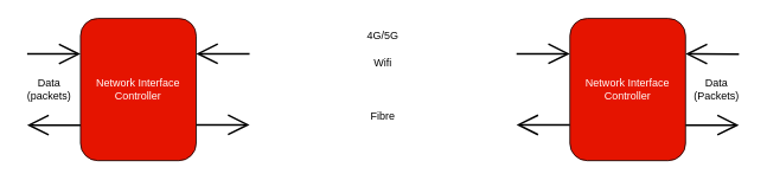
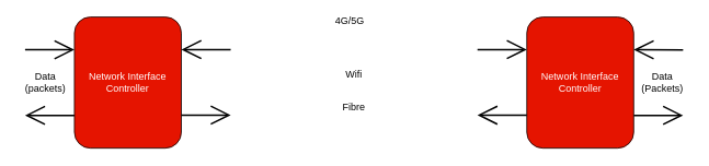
  <mxCell id="0" />
  <mxCell id="1" parent="0" />
  <mxCell id="2" value="Network Interface Controller" style="rounded=1;whiteSpace=wrap;html=1;fillColor=#e51400;fontColor=#ffffff;strokeColor=#000000;" vertex="1" parent="1"><mxGeometry x="90" y="20" width="130" height="160" as="geometry" /></mxCell>
  <mxCell id="3" value="Network Interface Controller" style="rounded=1;whiteSpace=wrap;html=1;fillColor=#e51400;fontColor=#ffffff;strokeColor=#000000;" vertex="1" parent="1"><mxGeometry x="640" y="20" width="130" height="160" as="geometry" /></mxCell>
  <mxCell id="4" style="edgeStyle=none;html=1;endArrow=open;endFill=0;entryX=0;entryY=0.25;entryDx=0;entryDy=0;strokeWidth=2;endSize=20;" edge="1" parent="1"><mxGeometry relative="1" as="geometry"><mxPoint x="90" y="60" as="targetPoint" /><mxPoint x="30" y="60" as="sourcePoint" /></mxGeometry></mxCell>
  <mxCell id="5" style="edgeStyle=none;html=1;endArrow=open;endFill=0;strokeWidth=2;endSize=20;" edge="1" parent="1"><mxGeometry relative="1" as="geometry"><mxPoint x="30" y="140" as="targetPoint" /><mxPoint x="90" y="140.16" as="sourcePoint" /></mxGeometry></mxCell>
  <mxCell id="6" value="Data (packets)" style="text;html=1;strokeColor=none;fillColor=none;align=center;verticalAlign=middle;whiteSpace=wrap;rounded=0;" vertex="1" parent="1"><mxGeometry x="20" y="85" width="70" height="30" as="geometry" /></mxCell>
  <mxCell id="7" style="edgeStyle=none;html=1;endArrow=open;endFill=0;entryX=0;entryY=0.25;entryDx=0;entryDy=0;strokeWidth=2;endSize=20;" edge="1" parent="1"><mxGeometry relative="1" as="geometry"><mxPoint x="830" y="140" as="targetPoint" /><mxPoint x="770" y="140" as="sourcePoint" /></mxGeometry></mxCell>
  <mxCell id="8" style="edgeStyle=none;html=1;endArrow=open;endFill=0;strokeWidth=2;endSize=20;" edge="1" parent="1"><mxGeometry relative="1" as="geometry"><mxPoint x="770" y="60" as="targetPoint" /><mxPoint x="830" y="60.16" as="sourcePoint" /></mxGeometry></mxCell>
  <mxCell id="9" value="Data (Packets)" style="text;html=1;strokeColor=none;fillColor=none;align=center;verticalAlign=middle;whiteSpace=wrap;rounded=0;" vertex="1" parent="1"><mxGeometry x="770" y="85" width="70" height="30" as="geometry" /></mxCell>
- <mxCell id="10" value="Wifi" style="text;html=1;strokeColor=none;fillColor=none;align=center;verticalAlign=middle;whiteSpace=wrap;rounded=0;" vertex="1" parent="1"><mxGeometry x="370" y="55" width="120" height="30" as="geometry" /></mxCell>
+ <mxCell id="10" value="Wifi" style="text;html=1;strokeColor=none;fillColor=none;align=center;verticalAlign=middle;whiteSpace=wrap;rounded=0;" vertex="1" parent="1"><mxGeometry x="370" y="75" width="120" height="30" as="geometry" /></mxCell>
  <mxCell id="11" value="Fibre" style="text;html=1;strokeColor=none;fillColor=none;align=center;verticalAlign=middle;whiteSpace=wrap;rounded=0;" vertex="1" parent="1"><mxGeometry x="370" y="115" width="120" height="30" as="geometry" /></mxCell>
- <mxCell id="12" value="4G/5G" style="text;html=1;strokeColor=none;fillColor=none;align=center;verticalAlign=middle;whiteSpace=wrap;rounded=0;" vertex="1" parent="1"><mxGeometry x="370" y="25" width="120" height="30" as="geometry" /></mxCell>
+ <mxCell id="12" value="4G/5G" style="text;html=1;strokeColor=none;fillColor=none;align=center;verticalAlign=middle;whiteSpace=wrap;rounded=0;" vertex="1" parent="1"><mxGeometry x="365" y="10" width="120" height="30" as="geometry" /></mxCell>
  <mxCell id="13" style="edgeStyle=none;html=1;endArrow=open;endFill=0;entryX=0;entryY=0.25;entryDx=0;entryDy=0;strokeWidth=2;endSize=20;" edge="1" parent="1"><mxGeometry relative="1" as="geometry"><mxPoint x="640" y="59.71" as="targetPoint" /><mxPoint x="580" y="59.71" as="sourcePoint" /></mxGeometry></mxCell>
  <mxCell id="14" style="edgeStyle=none;html=1;endArrow=open;endFill=0;strokeWidth=2;endSize=20;" edge="1" parent="1"><mxGeometry relative="1" as="geometry"><mxPoint x="580" y="139.71" as="targetPoint" /><mxPoint x="640" y="139.87" as="sourcePoint" /></mxGeometry></mxCell>
  <mxCell id="15" style="edgeStyle=none;html=1;endArrow=open;endFill=0;entryX=0;entryY=0.25;entryDx=0;entryDy=0;strokeWidth=2;endSize=20;" edge="1" parent="1"><mxGeometry relative="1" as="geometry"><mxPoint x="280" y="139.71" as="targetPoint" /><mxPoint x="220" y="139.71" as="sourcePoint" /></mxGeometry></mxCell>
  <mxCell id="16" style="edgeStyle=none;html=1;endArrow=open;endFill=0;strokeWidth=2;endSize=20;" edge="1" parent="1"><mxGeometry relative="1" as="geometry"><mxPoint x="220" y="59.71" as="targetPoint" /><mxPoint x="280" y="59.87" as="sourcePoint" /></mxGeometry></mxCell>
